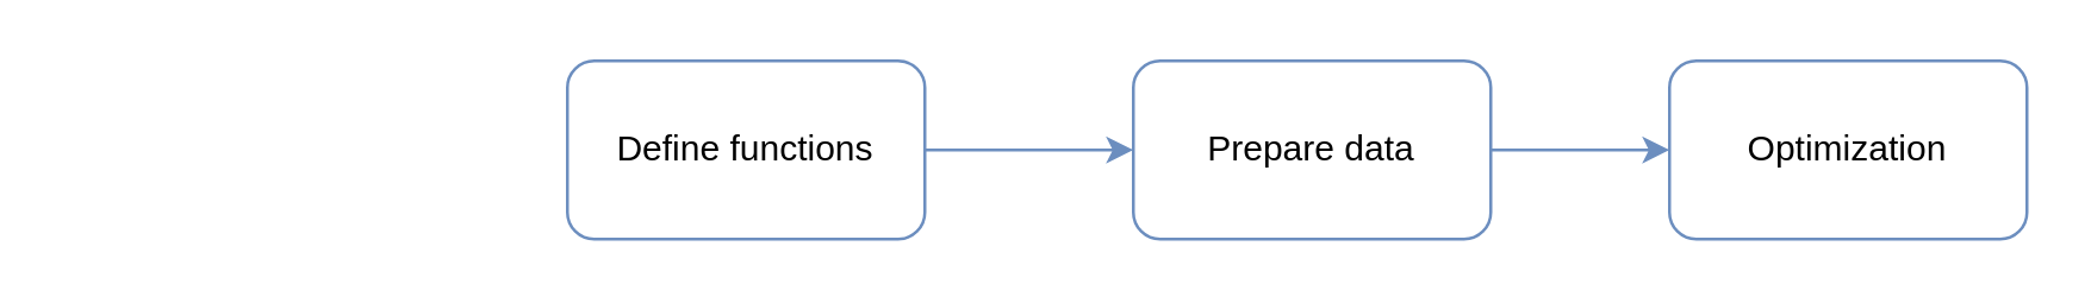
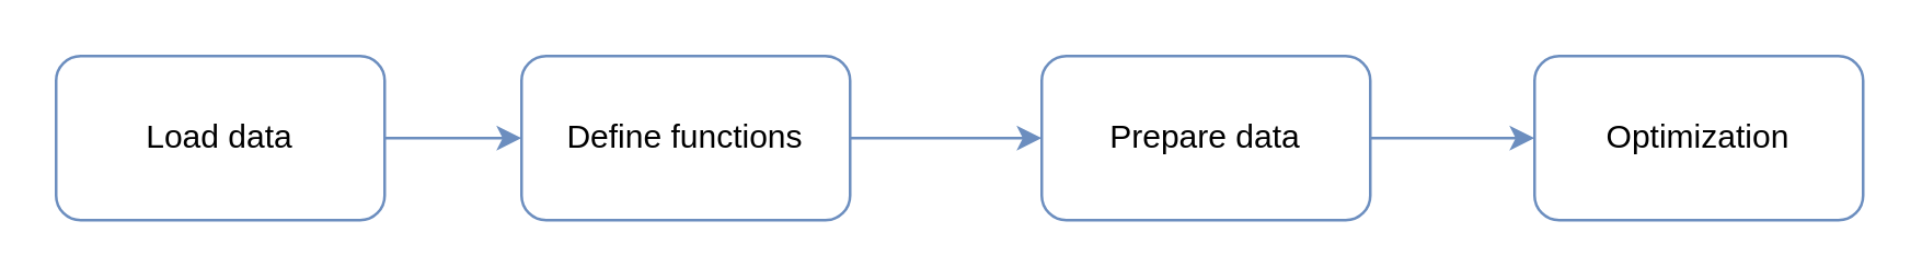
  <mxCell id="0" />
  <mxCell id="1" parent="0" />
+ <mxCell id="2" value="" style="edgeStyle=orthogonalEdgeStyle;rounded=0;orthogonalLoop=1;jettySize=auto;html=1;fillColor=#dae8fc;strokeColor=#6c8ebf;" edge="1" parent="1" source="3" target="5"><mxGeometry relative="1" as="geometry" /></mxCell>
+ <mxCell id="3" value="Load data" style="rounded=1;whiteSpace=wrap;html=1;strokeColor=#6c8ebf;fillColor=none;" vertex="1" parent="1"><mxGeometry x="20" y="20" width="120" height="60" as="geometry" /></mxCell>
  <mxCell id="4" value="" style="edgeStyle=orthogonalEdgeStyle;rounded=0;orthogonalLoop=1;jettySize=auto;html=1;fillColor=#dae8fc;strokeColor=#6c8ebf;" edge="1" parent="1" source="5" target="8"><mxGeometry relative="1" as="geometry" /></mxCell>
  <mxCell id="5" value="Define functions" style="rounded=1;whiteSpace=wrap;html=1;strokeColor=#6c8ebf;fillColor=none;" vertex="1" parent="1"><mxGeometry x="190" y="20" width="120" height="60" as="geometry" /></mxCell>
  <mxCell id="6" value="Optimization" style="rounded=1;whiteSpace=wrap;html=1;strokeColor=#6c8ebf;fillColor=none;" vertex="1" parent="1"><mxGeometry x="560" y="20" width="120" height="60" as="geometry" /></mxCell>
  <mxCell id="7" value="" style="edgeStyle=orthogonalEdgeStyle;rounded=0;orthogonalLoop=1;jettySize=auto;html=1;fillColor=#dae8fc;strokeColor=#6c8ebf;" edge="1" parent="1" source="8" target="6"><mxGeometry relative="1" as="geometry" /></mxCell>
  <mxCell id="8" value="Prepare data" style="rounded=1;whiteSpace=wrap;html=1;strokeColor=#6c8ebf;fillColor=none;" vertex="1" parent="1"><mxGeometry x="380" y="20" width="120" height="60" as="geometry" /></mxCell>
